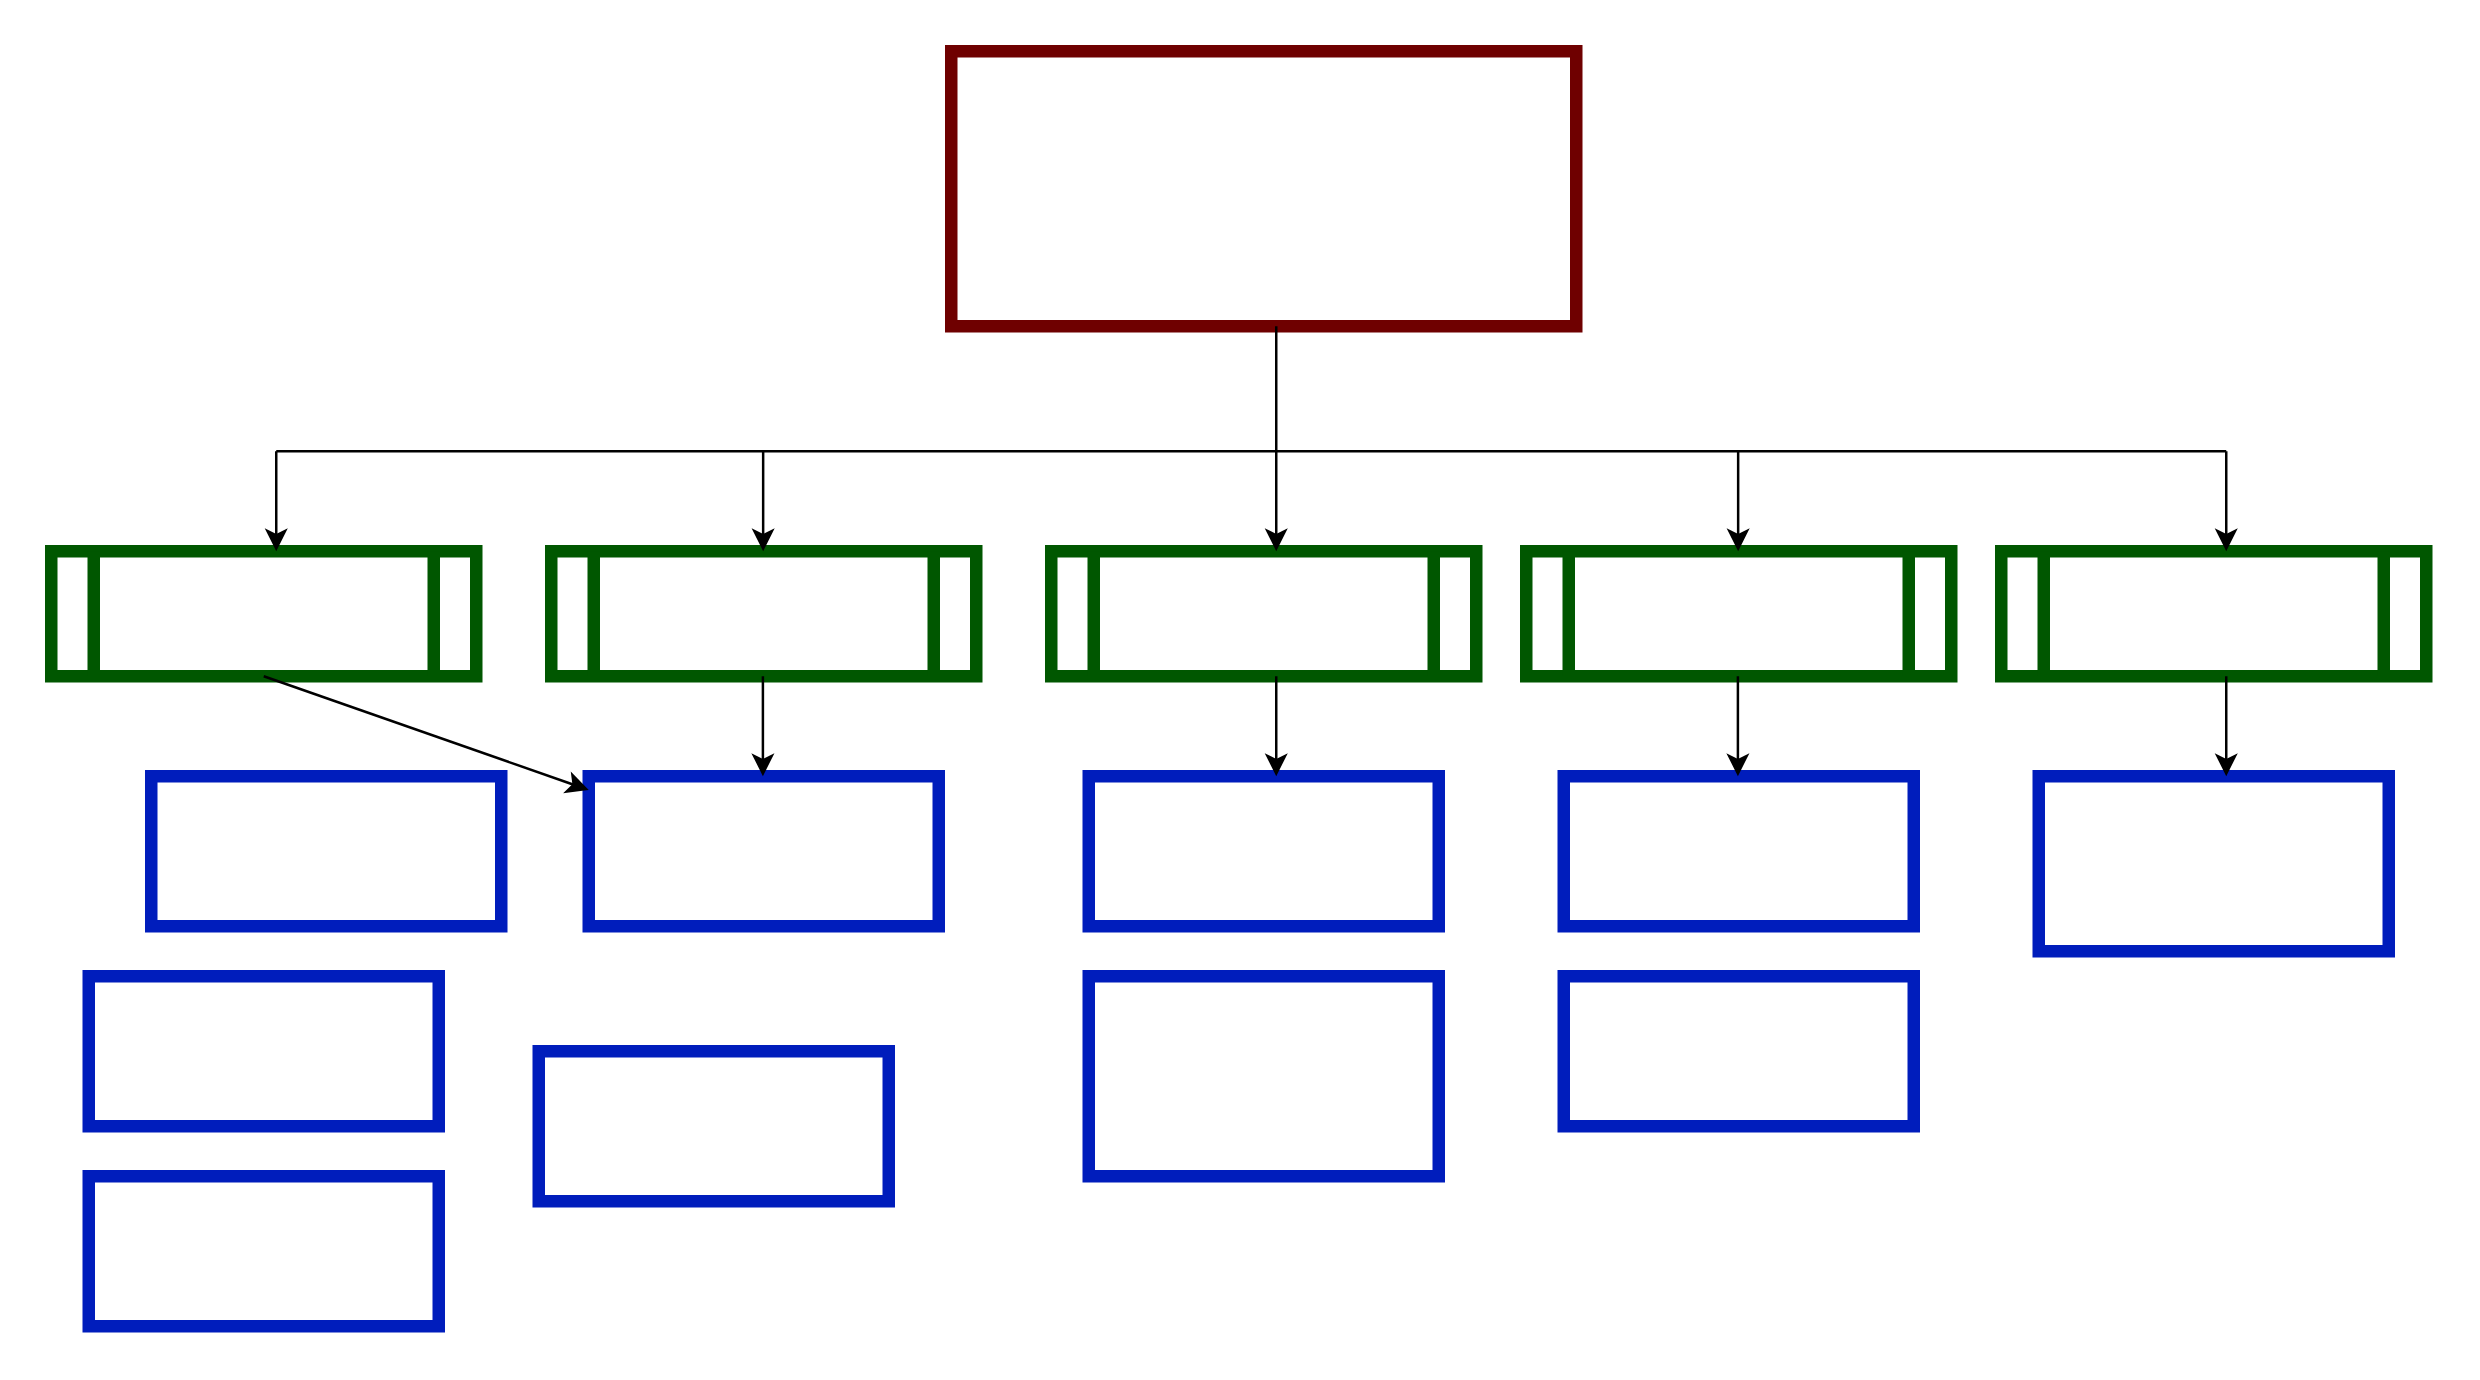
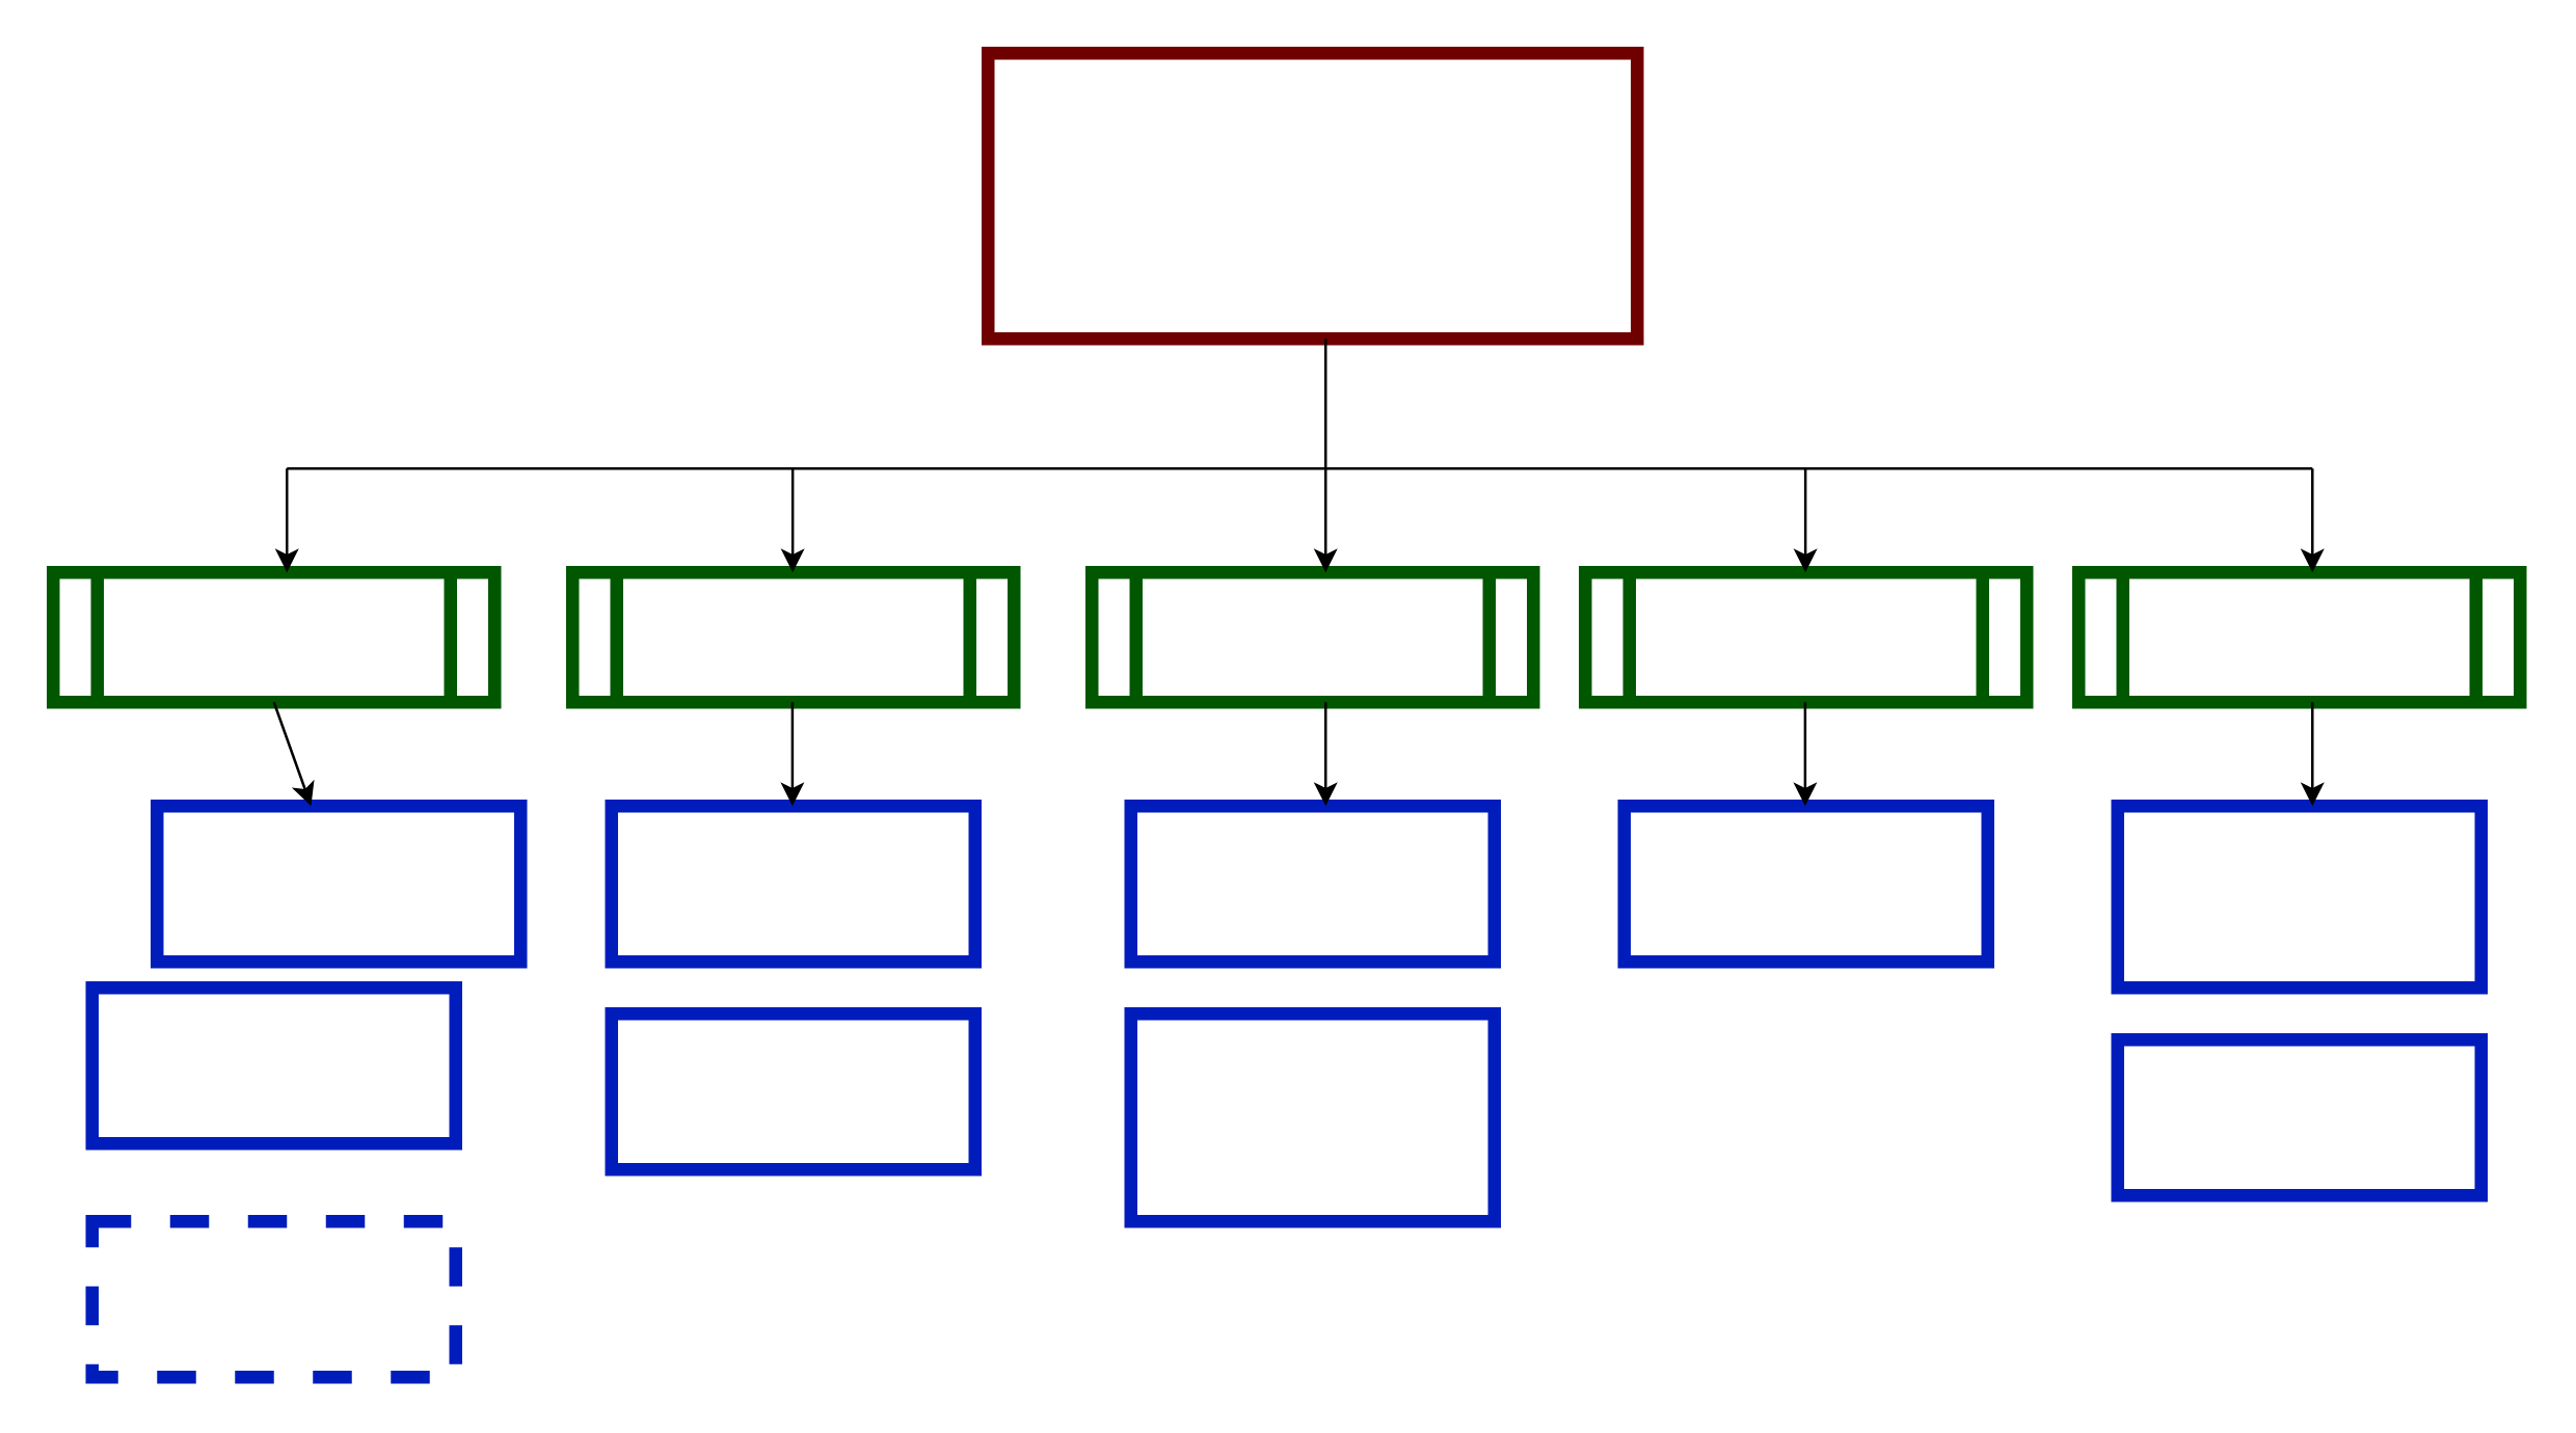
  <mxCell id="0" />
  <mxCell id="1" parent="0" />
  <mxCell id="2" value="Développement d'outils logiciels de test pour calculateurs de direction assistée" style="rounded=0;whiteSpace=wrap;html=1;spacing=16;fillColor=none;strokeColor=#6F0000;fontColor=#ffffff;strokeWidth=5;" parent="1" vertex="1"><mxGeometry x="380" y="20" width="250" height="110" as="geometry" /></mxCell>
  <mxCell id="3" value="1. Etudes" style="shape=process;whiteSpace=wrap;html=1;backgroundOutline=1;fillColor=none;fontColor=#ffffff;strokeColor=#005700;strokeWidth=5;" parent="1" vertex="1"><mxGeometry x="20" y="220" width="170" height="50" as="geometry" /></mxCell>
  <mxCell id="4" value="1. Développement" style="shape=process;whiteSpace=wrap;html=1;backgroundOutline=1;fillColor=none;fontColor=#ffffff;strokeColor=#005700;strokeWidth=5;" parent="1" vertex="1"><mxGeometry x="220" y="220" width="170" height="50" as="geometry" /></mxCell>
  <mxCell id="5" value="3. Tests" style="shape=process;whiteSpace=wrap;html=1;backgroundOutline=1;fillColor=none;fontColor=#ffffff;strokeColor=#005700;strokeWidth=5;" parent="1" vertex="1"><mxGeometry x="420" y="220" width="170" height="50" as="geometry" /></mxCell>
  <mxCell id="6" value="4. Documentation" style="shape=process;whiteSpace=wrap;html=1;backgroundOutline=1;fillColor=none;fontColor=#ffffff;strokeColor=#005700;strokeWidth=5;" parent="1" vertex="1"><mxGeometry x="610" y="220" width="170" height="50" as="geometry" /></mxCell>
  <mxCell id="7" value="5. Gestion de projet" style="shape=process;whiteSpace=wrap;html=1;backgroundOutline=1;fillColor=none;strokeColor=#005700;fontColor=#ffffff;strokeWidth=5;" parent="1" vertex="1"><mxGeometry x="800" y="220" width="170" height="50" as="geometry" /></mxCell>
- <mxCell id="8" value="1.2 Analyse du besoin" style="rounded=0;whiteSpace=wrap;html=1;fillColor=none;fontColor=#ffffff;strokeColor=#001DBC;strokeWidth=5;" parent="1" vertex="1"><mxGeometry x="35" y="390" width="140" height="60" as="geometry" /></mxCell>
+ <mxCell id="8" value="1.2 Analyse du besoin" style="rounded=0;whiteSpace=wrap;html=1;fillColor=none;fontColor=#ffffff;strokeColor=#001DBC;strokeWidth=5;" parent="1" vertex="1"><mxGeometry x="35" y="380" width="140" height="60" as="geometry" /></mxCell>
  <mxCell id="9" value="1.1 Etat de l'art de l'existant" style="rounded=0;whiteSpace=wrap;html=1;fillColor=none;fontColor=#ffffff;strokeColor=#001DBC;strokeWidth=5;" parent="1" vertex="1"><mxGeometry x="60" y="310" width="140" height="60" as="geometry" /></mxCell>
  <mxCell id="10" value="2.1 Creation du HPM SSP" style="rounded=0;whiteSpace=wrap;html=1;fillColor=none;fontColor=#ffffff;strokeColor=#001DBC;strokeWidth=5;" parent="1" vertex="1"><mxGeometry x="235" y="310" width="140" height="60" as="geometry" /></mxCell>
- <mxCell id="11" value="1.3 Rassemblement des documentions necessaire" style="rounded=0;whiteSpace=wrap;html=1;fillColor=none;fontColor=#ffffff;strokeColor=#001DBC;strokeWidth=5;spacing=3;" parent="1" vertex="1"><mxGeometry x="35" y="470" width="140" height="60" as="geometry" /></mxCell>
- <mxCell id="12" value="2.2 Creation du Freeze Frame Analyzer (FFA)" style="rounded=0;whiteSpace=wrap;html=1;fillColor=none;fontColor=#ffffff;strokeColor=#001DBC;strokeWidth=5;" parent="1" vertex="1"><mxGeometry x="215" y="420" width="140" height="60" as="geometry" /></mxCell>
+ <mxCell id="11" value="1.3 Rassemblement des documentions necessaire" style="rounded=0;whiteSpace=wrap;html=1;fillColor=none;fontColor=#ffffff;strokeColor=#001DBC;strokeWidth=5;spacing=3;dashed=1;" parent="1" vertex="1"><mxGeometry x="35" y="470" width="140" height="60" as="geometry" /></mxCell>
+ <mxCell id="12" value="2.2 Creation du Freeze Frame Analyzer (FFA)" style="rounded=0;whiteSpace=wrap;html=1;fillColor=none;fontColor=#ffffff;strokeColor=#001DBC;strokeWidth=5;" parent="1" vertex="1"><mxGeometry x="235" y="390" width="140" height="60" as="geometry" /></mxCell>
  <mxCell id="13" value="3.1 Creation de séquences de tests pour HPM sur carrier board&lt;span style=&quot;color: rgba(0, 0, 0, 0); font-family: monospace; font-size: 0px; text-align: start;&quot;&gt;%3CmxGraphModel%3E%3Croot%3E%3CmxCell%20id%3D%220%22%2F%3E%3CmxCell%20id%3D%221%22%20parent%3D%220%22%2F%3E%3CmxCell%20id%3D%222%22%20value%3D%222.1%20Creation%20du%20HPM%20SSP%22%20style%3D%22rounded%3D0%3BwhiteSpace%3Dwrap%3Bhtml%3D1%3BfillColor%3Dnone%3BfontColor%3D%23ffffff%3BstrokeColor%3D%23001DBC%3BstrokeWidth%3D5%3B%22%20vertex%3D%221%22%20parent%3D%221%22%3E%3CmxGeometry%20x%3D%22105%22%20y%3D%22530%22%20width%3D%22140%22%20height%3D%2260%22%20as%3D%22geometry%22%2F%3E%3C%2FmxCell%3E%3C%2Froot%3E%3C%2FmxGraphModel%3E&lt;/span&gt;" style="rounded=0;whiteSpace=wrap;html=1;fillColor=none;fontColor=#ffffff;strokeColor=#001DBC;strokeWidth=5;" parent="1" vertex="1"><mxGeometry x="435" y="310" width="140" height="60" as="geometry" /></mxCell>
  <mxCell id="14" value="3.2 Diffuser le FFA et avoir le plus de retour utilisateur pour amélioration" style="rounded=0;whiteSpace=wrap;html=1;fillColor=none;fontColor=#ffffff;strokeColor=#001DBC;strokeWidth=5;spacing=6;" parent="1" vertex="1"><mxGeometry x="435" y="390" width="140" height="80" as="geometry" /></mxCell>
  <mxCell id="15" value="4.1 Documenter HPM pour suivi et maintien" style="rounded=0;whiteSpace=wrap;html=1;fillColor=none;fontColor=#ffffff;strokeColor=#001DBC;strokeWidth=5;" parent="1" vertex="1"><mxGeometry x="625" y="310" width="140" height="60" as="geometry" /></mxCell>
- <mxCell id="16" value="4.2 Former à l'utilisation et au maintien du FFA" style="rounded=0;whiteSpace=wrap;html=1;fillColor=none;fontColor=#ffffff;strokeColor=#001DBC;strokeWidth=5;" parent="1" vertex="1"><mxGeometry x="625" y="390" width="140" height="60" as="geometry" /></mxCell>
  <mxCell id="17" value="5.1 Mettre en place un planning et un protocole relatif au protocole AGILE" style="rounded=0;whiteSpace=wrap;html=1;fillColor=none;fontColor=#ffffff;strokeColor=#001DBC;strokeWidth=5;spacing=5;" parent="1" vertex="1"><mxGeometry x="815" y="310" width="140" height="70" as="geometry" /></mxCell>
- <mxCell id="19" value="" style="endArrow=classic;html=1;exitX=0.5;exitY=1;exitDx=0;exitDy=0;" edge="1" parent="1" source="3" target="10"><mxGeometry width="50" height="50" relative="1" as="geometry"><mxPoint x="140" y="340" as="sourcePoint" /><mxPoint x="190" y="290" as="targetPoint" /></mxGeometry></mxCell>
+ <mxCell id="18" value="5.2&amp;nbsp; Suivi et coordination des équipes" style="rounded=0;whiteSpace=wrap;html=1;fillColor=none;fontColor=#ffffff;strokeColor=#001DBC;strokeWidth=5;spacing=5;" parent="1" vertex="1"><mxGeometry x="815" y="400" width="140" height="60" as="geometry" /></mxCell>
+ <mxCell id="19" value="" style="endArrow=classic;html=1;exitX=0.5;exitY=1;exitDx=0;exitDy=0;" edge="1" parent="1" source="3" target="9"><mxGeometry width="50" height="50" relative="1" as="geometry"><mxPoint x="140" y="340" as="sourcePoint" /><mxPoint x="190" y="290" as="targetPoint" /></mxGeometry></mxCell>
  <mxCell id="20" value="" style="endArrow=classic;html=1;exitX=0.5;exitY=1;exitDx=0;exitDy=0;" edge="1" parent="1"><mxGeometry width="50" height="50" relative="1" as="geometry"><mxPoint x="304.66" y="270" as="sourcePoint" /><mxPoint x="304.66" y="310" as="targetPoint" /></mxGeometry></mxCell>
  <mxCell id="21" value="" style="endArrow=classic;html=1;exitX=0.5;exitY=1;exitDx=0;exitDy=0;" edge="1" parent="1"><mxGeometry width="50" height="50" relative="1" as="geometry"><mxPoint x="510" y="270" as="sourcePoint" /><mxPoint x="510" y="310" as="targetPoint" /></mxGeometry></mxCell>
  <mxCell id="22" value="" style="endArrow=classic;html=1;exitX=0.5;exitY=1;exitDx=0;exitDy=0;" edge="1" parent="1"><mxGeometry width="50" height="50" relative="1" as="geometry"><mxPoint x="694.66" y="270" as="sourcePoint" /><mxPoint x="694.66" y="310" as="targetPoint" /></mxGeometry></mxCell>
  <mxCell id="23" value="" style="endArrow=classic;html=1;exitX=0.5;exitY=1;exitDx=0;exitDy=0;" edge="1" parent="1"><mxGeometry width="50" height="50" relative="1" as="geometry"><mxPoint x="890" y="270" as="sourcePoint" /><mxPoint x="890" y="310" as="targetPoint" /></mxGeometry></mxCell>
  <mxCell id="24" value="" style="endArrow=none;html=1;" edge="1" parent="1"><mxGeometry width="50" height="50" relative="1" as="geometry"><mxPoint x="110" y="180" as="sourcePoint" /><mxPoint x="890" y="180" as="targetPoint" /></mxGeometry></mxCell>
  <mxCell id="25" value="" style="endArrow=classic;html=1;" edge="1" parent="1"><mxGeometry width="50" height="50" relative="1" as="geometry"><mxPoint x="110" y="180" as="sourcePoint" /><mxPoint x="110" y="220" as="targetPoint" /></mxGeometry></mxCell>
  <mxCell id="26" value="" style="endArrow=classic;html=1;" edge="1" parent="1"><mxGeometry width="50" height="50" relative="1" as="geometry"><mxPoint x="304.76" y="180" as="sourcePoint" /><mxPoint x="304.76" y="220" as="targetPoint" /></mxGeometry></mxCell>
  <mxCell id="27" value="" style="endArrow=classic;html=1;" edge="1" parent="1"><mxGeometry width="50" height="50" relative="1" as="geometry"><mxPoint x="510" y="180" as="sourcePoint" /><mxPoint x="510" y="220" as="targetPoint" /></mxGeometry></mxCell>
  <mxCell id="28" value="" style="endArrow=classic;html=1;" edge="1" parent="1"><mxGeometry width="50" height="50" relative="1" as="geometry"><mxPoint x="694.76" y="180" as="sourcePoint" /><mxPoint x="694.76" y="220" as="targetPoint" /></mxGeometry></mxCell>
  <mxCell id="29" value="" style="endArrow=classic;html=1;" edge="1" parent="1"><mxGeometry width="50" height="50" relative="1" as="geometry"><mxPoint x="890" y="180" as="sourcePoint" /><mxPoint x="890" y="220" as="targetPoint" /></mxGeometry></mxCell>
  <mxCell id="30" value="" style="endArrow=none;html=1;" edge="1" parent="1"><mxGeometry width="50" height="50" relative="1" as="geometry"><mxPoint x="510" y="180" as="sourcePoint" /><mxPoint x="510" y="130" as="targetPoint" /></mxGeometry></mxCell>
